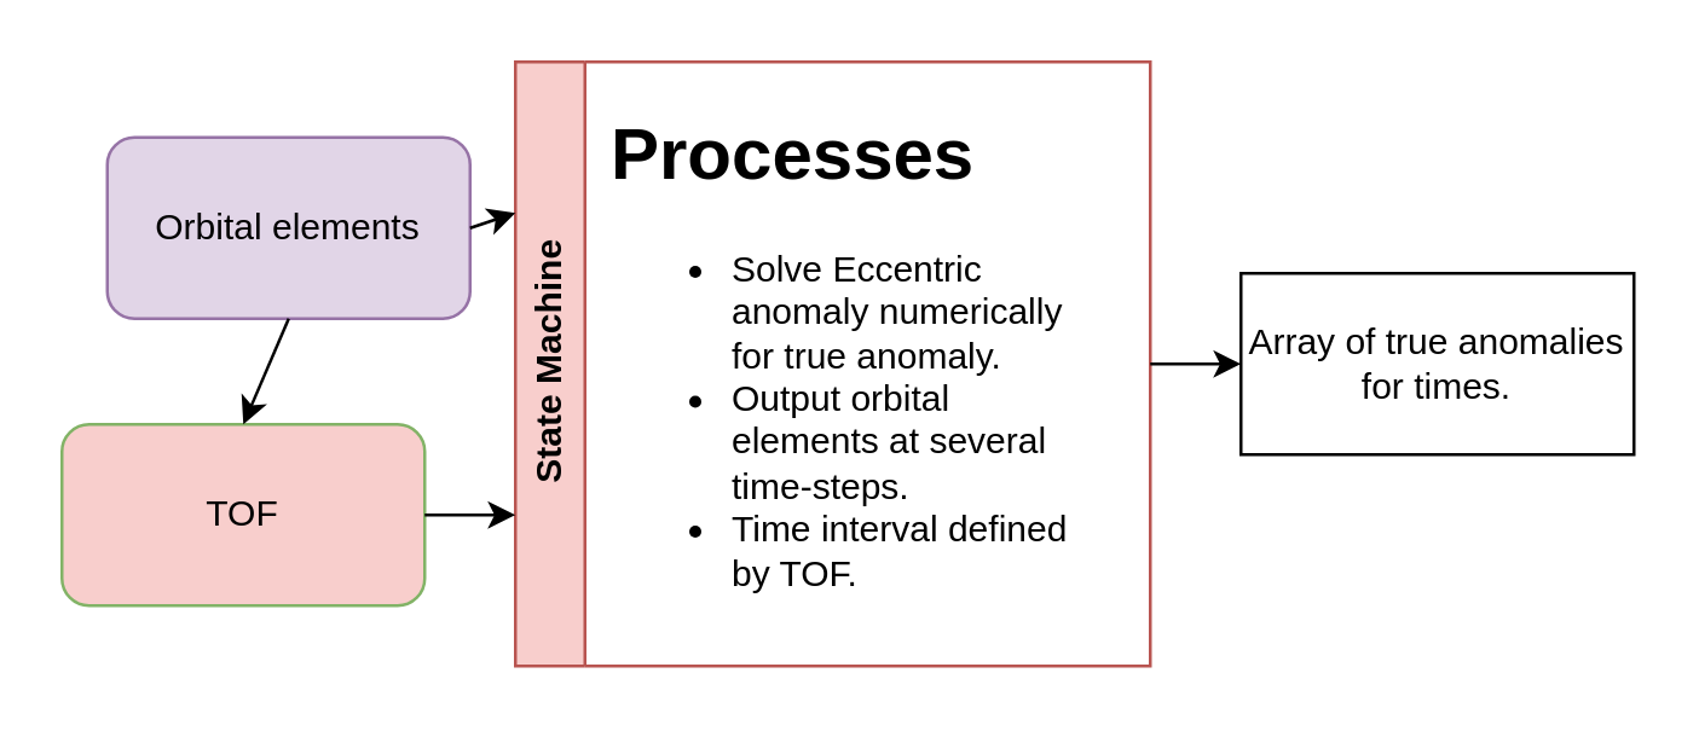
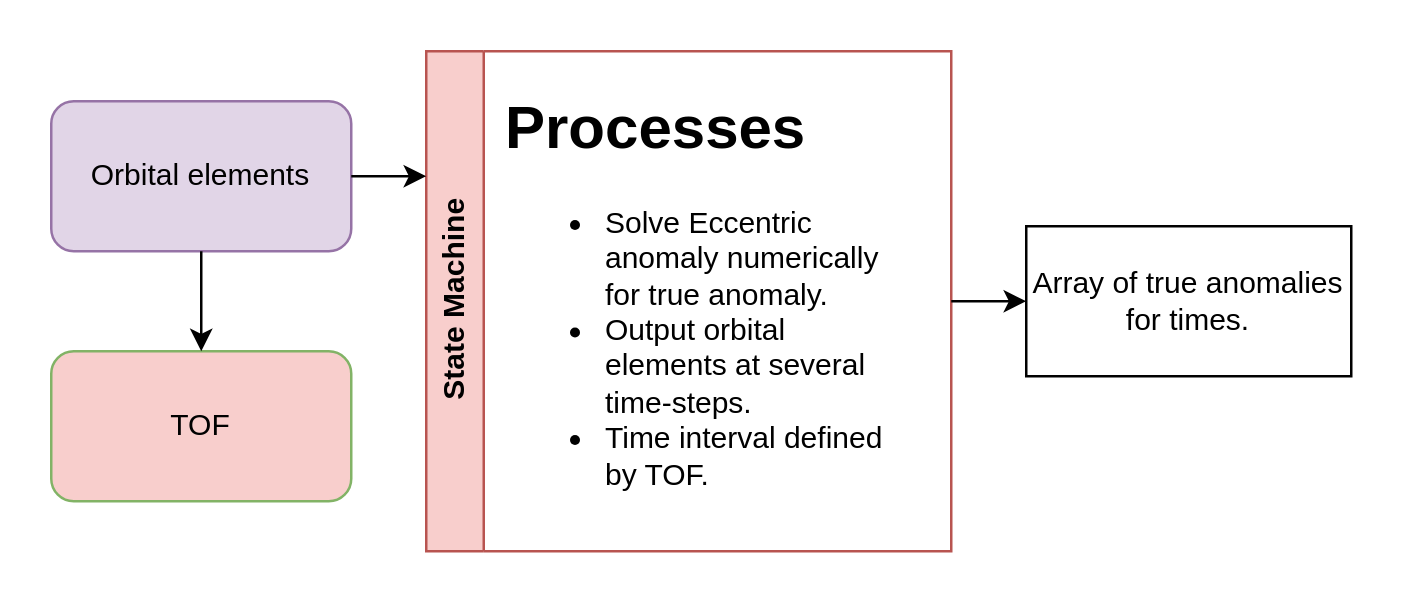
  <mxCell id="0" />
  <mxCell id="1" parent="0" />
  <mxCell id="2" value="State Machine" style="swimlane;horizontal=0;whiteSpace=wrap;html=1;fillColor=#f8cecc;strokeColor=#b85450;" vertex="1" parent="1"><mxGeometry x="170" y="20" width="210" height="200" as="geometry" /></mxCell>
  <mxCell id="3" value="&lt;h1 style=&quot;margin-top: 0px;&quot;&gt;Processes&lt;/h1&gt;&lt;p&gt;&lt;/p&gt;&lt;ul&gt;&lt;li&gt;Solve Eccentric anomaly numerically for true anomaly.&lt;/li&gt;&lt;li&gt;Output orbital elements at several time-steps.&lt;/li&gt;&lt;li&gt;Time interval defined by TOF.&lt;/li&gt;&lt;/ul&gt;&lt;p&gt;&lt;/p&gt;" style="text;html=1;whiteSpace=wrap;overflow=hidden;rounded=0;" vertex="1" parent="2"><mxGeometry x="30" y="10" width="160" height="180" as="geometry" /></mxCell>
- <mxCell id="4" value="Orbital elements" style="rounded=1;whiteSpace=wrap;html=1;fillColor=#e1d5e7;strokeColor=#9673a6;" vertex="1" parent="1"><mxGeometry x="35" y="45" width="120" height="60" as="geometry" /></mxCell>
+ <mxCell id="4" value="Orbital elements" style="rounded=1;whiteSpace=wrap;html=1;fillColor=#e1d5e7;strokeColor=#9673a6;" vertex="1" parent="1"><mxGeometry x="20" y="40" width="120" height="60" as="geometry" /></mxCell>
  <mxCell id="5" value="TOF" style="rounded=1;whiteSpace=wrap;html=1;fillColor=#f8cecc;strokeColor=#82b366;" vertex="1" parent="1"><mxGeometry x="20" y="140" width="120" height="60" as="geometry" /></mxCell>
  <mxCell id="6" value="" style="endArrow=classic;html=1;rounded=0;exitX=0.5;exitY=1;exitDx=0;exitDy=0;entryX=0.5;entryY=0;entryDx=0;entryDy=0;" edge="1" parent="1" source="4" target="5"><mxGeometry width="50" height="50" relative="1" as="geometry"><mxPoint x="320" y="140" as="sourcePoint" /><mxPoint x="370" y="90" as="targetPoint" /></mxGeometry></mxCell>
  <mxCell id="7" value="" style="endArrow=classic;html=1;rounded=0;exitX=1;exitY=0.5;exitDx=0;exitDy=0;entryX=0;entryY=0.25;entryDx=0;entryDy=0;" edge="1" parent="1" source="4" target="2"><mxGeometry width="50" height="50" relative="1" as="geometry"><mxPoint x="250" y="140" as="sourcePoint" /><mxPoint x="300" y="90" as="targetPoint" /></mxGeometry></mxCell>
- <mxCell id="8" value="" style="endArrow=classic;html=1;rounded=0;exitX=1;exitY=0.5;exitDx=0;exitDy=0;entryX=0;entryY=0.75;entryDx=0;entryDy=0;" edge="1" parent="1" source="5" target="2"><mxGeometry width="50" height="50" relative="1" as="geometry"><mxPoint x="250" y="140" as="sourcePoint" /><mxPoint x="300" y="90" as="targetPoint" /></mxGeometry></mxCell>
  <mxCell id="9" value="Array of true anomalies for times." style="rounded=0;whiteSpace=wrap;html=1;" vertex="1" parent="1"><mxGeometry x="410" y="90" width="130" height="60" as="geometry" /></mxCell>
  <mxCell id="10" value="" style="endArrow=classic;html=1;rounded=0;entryX=0;entryY=0.5;entryDx=0;entryDy=0;" edge="1" parent="1" target="9"><mxGeometry width="50" height="50" relative="1" as="geometry"><mxPoint x="380" y="120" as="sourcePoint" /><mxPoint x="180" y="80" as="targetPoint" /></mxGeometry></mxCell>
